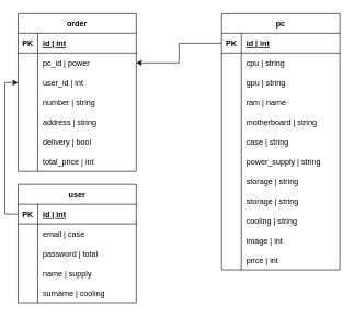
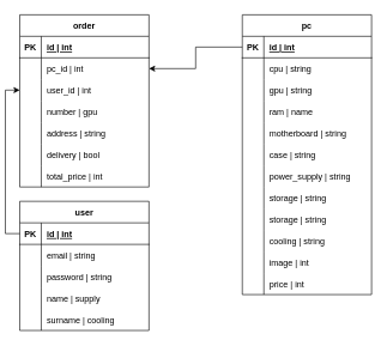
  <mxCell id="0" />
  <mxCell id="1" parent="0" />
  <mxCell id="2" value="order" style="shape=table;startSize=30;container=1;collapsible=1;childLayout=tableLayout;fixedRows=1;rowLines=0;fontStyle=1;align=center;resizeLast=1;" vertex="1" parent="1"><mxGeometry x="20" y="20" width="180" height="240" as="geometry" /></mxCell>
  <mxCell id="3" value="" style="shape=tableRow;horizontal=0;startSize=0;swimlaneHead=0;swimlaneBody=0;fillColor=none;collapsible=0;dropTarget=0;points=[[0,0.5],[1,0.5]];portConstraint=eastwest;top=0;left=0;right=0;bottom=1;" vertex="1" parent="2"><mxGeometry y="30" width="180" height="30" as="geometry" /></mxCell>
  <mxCell id="4" value="PK" style="shape=partialRectangle;connectable=0;fillColor=none;top=0;left=0;bottom=0;right=0;fontStyle=1;overflow=hidden;" vertex="1" parent="3"><mxGeometry width="30" height="30" as="geometry"><mxRectangle width="30" height="30" as="alternateBounds" /></mxGeometry></mxCell>
  <mxCell id="5" value="id | int" style="shape=partialRectangle;connectable=0;fillColor=none;top=0;left=0;bottom=0;right=0;align=left;spacingLeft=6;fontStyle=5;overflow=hidden;" vertex="1" parent="3"><mxGeometry x="30" width="150" height="30" as="geometry"><mxRectangle width="150" height="30" as="alternateBounds" /></mxGeometry></mxCell>
  <mxCell id="6" value="" style="shape=tableRow;horizontal=0;startSize=0;swimlaneHead=0;swimlaneBody=0;fillColor=none;collapsible=0;dropTarget=0;points=[[0,0.5],[1,0.5]];portConstraint=eastwest;top=0;left=0;right=0;bottom=0;" vertex="1" parent="2"><mxGeometry y="60" width="180" height="30" as="geometry" /></mxCell>
  <mxCell id="7" value="" style="shape=partialRectangle;connectable=0;fillColor=none;top=0;left=0;bottom=0;right=0;editable=1;overflow=hidden;" vertex="1" parent="6"><mxGeometry width="30" height="30" as="geometry"><mxRectangle width="30" height="30" as="alternateBounds" /></mxGeometry></mxCell>
- <mxCell id="8" value="pc_id | power" style="shape=partialRectangle;connectable=0;fillColor=none;top=0;left=0;bottom=0;right=0;align=left;spacingLeft=6;overflow=hidden;" vertex="1" parent="6"><mxGeometry x="30" width="150" height="30" as="geometry"><mxRectangle width="150" height="30" as="alternateBounds" /></mxGeometry></mxCell>
+ <mxCell id="8" value="pc_id | int" style="shape=partialRectangle;connectable=0;fillColor=none;top=0;left=0;bottom=0;right=0;align=left;spacingLeft=6;overflow=hidden;" vertex="1" parent="6"><mxGeometry x="30" width="150" height="30" as="geometry"><mxRectangle width="150" height="30" as="alternateBounds" /></mxGeometry></mxCell>
  <mxCell id="9" value="" style="shape=tableRow;horizontal=0;startSize=0;swimlaneHead=0;swimlaneBody=0;fillColor=none;collapsible=0;dropTarget=0;points=[[0,0.5],[1,0.5]];portConstraint=eastwest;top=0;left=0;right=0;bottom=0;" vertex="1" parent="2"><mxGeometry y="90" width="180" height="30" as="geometry" /></mxCell>
  <mxCell id="10" value="" style="shape=partialRectangle;connectable=0;fillColor=none;top=0;left=0;bottom=0;right=0;editable=1;overflow=hidden;" vertex="1" parent="9"><mxGeometry width="30" height="30" as="geometry"><mxRectangle width="30" height="30" as="alternateBounds" /></mxGeometry></mxCell>
  <mxCell id="11" value="user_id | int" style="shape=partialRectangle;connectable=0;fillColor=none;top=0;left=0;bottom=0;right=0;align=left;spacingLeft=6;overflow=hidden;" vertex="1" parent="9"><mxGeometry x="30" width="150" height="30" as="geometry"><mxRectangle width="150" height="30" as="alternateBounds" /></mxGeometry></mxCell>
  <mxCell id="12" value="" style="shape=tableRow;horizontal=0;startSize=0;swimlaneHead=0;swimlaneBody=0;fillColor=none;collapsible=0;dropTarget=0;points=[[0,0.5],[1,0.5]];portConstraint=eastwest;top=0;left=0;right=0;bottom=0;" vertex="1" parent="2"><mxGeometry y="120" width="180" height="30" as="geometry" /></mxCell>
  <mxCell id="13" value="" style="shape=partialRectangle;connectable=0;fillColor=none;top=0;left=0;bottom=0;right=0;editable=1;overflow=hidden;" vertex="1" parent="12"><mxGeometry width="30" height="30" as="geometry"><mxRectangle width="30" height="30" as="alternateBounds" /></mxGeometry></mxCell>
- <mxCell id="14" value="number | string" style="shape=partialRectangle;connectable=0;fillColor=none;top=0;left=0;bottom=0;right=0;align=left;spacingLeft=6;overflow=hidden;" vertex="1" parent="12"><mxGeometry x="30" width="150" height="30" as="geometry"><mxRectangle width="150" height="30" as="alternateBounds" /></mxGeometry></mxCell>
+ <mxCell id="14" value="number | gpu" style="shape=partialRectangle;connectable=0;fillColor=none;top=0;left=0;bottom=0;right=0;align=left;spacingLeft=6;overflow=hidden;" vertex="1" parent="12"><mxGeometry x="30" width="150" height="30" as="geometry"><mxRectangle width="150" height="30" as="alternateBounds" /></mxGeometry></mxCell>
  <mxCell id="15" value="" style="shape=tableRow;horizontal=0;startSize=0;swimlaneHead=0;swimlaneBody=0;fillColor=none;collapsible=0;dropTarget=0;points=[[0,0.5],[1,0.5]];portConstraint=eastwest;top=0;left=0;right=0;bottom=0;" vertex="1" parent="2"><mxGeometry y="150" width="180" height="30" as="geometry" /></mxCell>
  <mxCell id="16" value="" style="shape=partialRectangle;connectable=0;fillColor=none;top=0;left=0;bottom=0;right=0;editable=1;overflow=hidden;" vertex="1" parent="15"><mxGeometry width="30" height="30" as="geometry"><mxRectangle width="30" height="30" as="alternateBounds" /></mxGeometry></mxCell>
  <mxCell id="17" value="address | string" style="shape=partialRectangle;connectable=0;fillColor=none;top=0;left=0;bottom=0;right=0;align=left;spacingLeft=6;overflow=hidden;" vertex="1" parent="15"><mxGeometry x="30" width="150" height="30" as="geometry"><mxRectangle width="150" height="30" as="alternateBounds" /></mxGeometry></mxCell>
  <mxCell id="18" value="" style="shape=tableRow;horizontal=0;startSize=0;swimlaneHead=0;swimlaneBody=0;fillColor=none;collapsible=0;dropTarget=0;points=[[0,0.5],[1,0.5]];portConstraint=eastwest;top=0;left=0;right=0;bottom=0;" vertex="1" parent="2"><mxGeometry y="180" width="180" height="30" as="geometry" /></mxCell>
  <mxCell id="19" value="" style="shape=partialRectangle;connectable=0;fillColor=none;top=0;left=0;bottom=0;right=0;editable=1;overflow=hidden;" vertex="1" parent="18"><mxGeometry width="30" height="30" as="geometry"><mxRectangle width="30" height="30" as="alternateBounds" /></mxGeometry></mxCell>
  <mxCell id="20" value="delivery | bool" style="shape=partialRectangle;connectable=0;fillColor=none;top=0;left=0;bottom=0;right=0;align=left;spacingLeft=6;overflow=hidden;" vertex="1" parent="18"><mxGeometry x="30" width="150" height="30" as="geometry"><mxRectangle width="150" height="30" as="alternateBounds" /></mxGeometry></mxCell>
  <mxCell id="21" value="" style="shape=tableRow;horizontal=0;startSize=0;swimlaneHead=0;swimlaneBody=0;fillColor=none;collapsible=0;dropTarget=0;points=[[0,0.5],[1,0.5]];portConstraint=eastwest;top=0;left=0;right=0;bottom=0;" vertex="1" parent="2"><mxGeometry y="210" width="180" height="30" as="geometry" /></mxCell>
  <mxCell id="22" value="" style="shape=partialRectangle;connectable=0;fillColor=none;top=0;left=0;bottom=0;right=0;editable=1;overflow=hidden;" vertex="1" parent="21"><mxGeometry width="30" height="30" as="geometry"><mxRectangle width="30" height="30" as="alternateBounds" /></mxGeometry></mxCell>
  <mxCell id="23" value="total_price | int" style="shape=partialRectangle;connectable=0;fillColor=none;top=0;left=0;bottom=0;right=0;align=left;spacingLeft=6;overflow=hidden;" vertex="1" parent="21"><mxGeometry x="30" width="150" height="30" as="geometry"><mxRectangle width="150" height="30" as="alternateBounds" /></mxGeometry></mxCell>
  <mxCell id="24" value="pc" style="shape=table;startSize=30;container=1;collapsible=1;childLayout=tableLayout;fixedRows=1;rowLines=0;fontStyle=1;align=center;resizeLast=1;" vertex="1" parent="1"><mxGeometry x="330" y="20" width="180" height="390" as="geometry" /></mxCell>
  <mxCell id="25" value="" style="shape=tableRow;horizontal=0;startSize=0;swimlaneHead=0;swimlaneBody=0;fillColor=none;collapsible=0;dropTarget=0;points=[[0,0.5],[1,0.5]];portConstraint=eastwest;top=0;left=0;right=0;bottom=1;" vertex="1" parent="24"><mxGeometry y="30" width="180" height="30" as="geometry" /></mxCell>
  <mxCell id="26" value="PK" style="shape=partialRectangle;connectable=0;fillColor=none;top=0;left=0;bottom=0;right=0;fontStyle=1;overflow=hidden;" vertex="1" parent="25"><mxGeometry width="30" height="30" as="geometry"><mxRectangle width="30" height="30" as="alternateBounds" /></mxGeometry></mxCell>
  <mxCell id="27" value="id | int" style="shape=partialRectangle;connectable=0;fillColor=none;top=0;left=0;bottom=0;right=0;align=left;spacingLeft=6;fontStyle=5;overflow=hidden;" vertex="1" parent="25"><mxGeometry x="30" width="150" height="30" as="geometry"><mxRectangle width="150" height="30" as="alternateBounds" /></mxGeometry></mxCell>
  <mxCell id="28" value="" style="shape=tableRow;horizontal=0;startSize=0;swimlaneHead=0;swimlaneBody=0;fillColor=none;collapsible=0;dropTarget=0;points=[[0,0.5],[1,0.5]];portConstraint=eastwest;top=0;left=0;right=0;bottom=0;" vertex="1" parent="24"><mxGeometry y="60" width="180" height="30" as="geometry" /></mxCell>
  <mxCell id="29" value="" style="shape=partialRectangle;connectable=0;fillColor=none;top=0;left=0;bottom=0;right=0;editable=1;overflow=hidden;" vertex="1" parent="28"><mxGeometry width="30" height="30" as="geometry"><mxRectangle width="30" height="30" as="alternateBounds" /></mxGeometry></mxCell>
  <mxCell id="30" value="cpu | string" style="shape=partialRectangle;connectable=0;fillColor=none;top=0;left=0;bottom=0;right=0;align=left;spacingLeft=6;overflow=hidden;" vertex="1" parent="28"><mxGeometry x="30" width="150" height="30" as="geometry"><mxRectangle width="150" height="30" as="alternateBounds" /></mxGeometry></mxCell>
  <mxCell id="31" value="" style="shape=tableRow;horizontal=0;startSize=0;swimlaneHead=0;swimlaneBody=0;fillColor=none;collapsible=0;dropTarget=0;points=[[0,0.5],[1,0.5]];portConstraint=eastwest;top=0;left=0;right=0;bottom=0;" vertex="1" parent="24"><mxGeometry y="90" width="180" height="30" as="geometry" /></mxCell>
  <mxCell id="32" value="" style="shape=partialRectangle;connectable=0;fillColor=none;top=0;left=0;bottom=0;right=0;editable=1;overflow=hidden;" vertex="1" parent="31"><mxGeometry width="30" height="30" as="geometry"><mxRectangle width="30" height="30" as="alternateBounds" /></mxGeometry></mxCell>
  <mxCell id="33" value="gpu | string" style="shape=partialRectangle;connectable=0;fillColor=none;top=0;left=0;bottom=0;right=0;align=left;spacingLeft=6;overflow=hidden;" vertex="1" parent="31"><mxGeometry x="30" width="150" height="30" as="geometry"><mxRectangle width="150" height="30" as="alternateBounds" /></mxGeometry></mxCell>
  <mxCell id="34" value="" style="shape=tableRow;horizontal=0;startSize=0;swimlaneHead=0;swimlaneBody=0;fillColor=none;collapsible=0;dropTarget=0;points=[[0,0.5],[1,0.5]];portConstraint=eastwest;top=0;left=0;right=0;bottom=0;" vertex="1" parent="24"><mxGeometry y="120" width="180" height="30" as="geometry" /></mxCell>
  <mxCell id="35" value="" style="shape=partialRectangle;connectable=0;fillColor=none;top=0;left=0;bottom=0;right=0;editable=1;overflow=hidden;" vertex="1" parent="34"><mxGeometry width="30" height="30" as="geometry"><mxRectangle width="30" height="30" as="alternateBounds" /></mxGeometry></mxCell>
  <mxCell id="36" value="ram | name" style="shape=partialRectangle;connectable=0;fillColor=none;top=0;left=0;bottom=0;right=0;align=left;spacingLeft=6;overflow=hidden;" vertex="1" parent="34"><mxGeometry x="30" width="150" height="30" as="geometry"><mxRectangle width="150" height="30" as="alternateBounds" /></mxGeometry></mxCell>
  <mxCell id="37" value="" style="shape=tableRow;horizontal=0;startSize=0;swimlaneHead=0;swimlaneBody=0;fillColor=none;collapsible=0;dropTarget=0;points=[[0,0.5],[1,0.5]];portConstraint=eastwest;top=0;left=0;right=0;bottom=0;" vertex="1" parent="24"><mxGeometry y="150" width="180" height="30" as="geometry" /></mxCell>
  <mxCell id="38" value="" style="shape=partialRectangle;connectable=0;fillColor=none;top=0;left=0;bottom=0;right=0;editable=1;overflow=hidden;" vertex="1" parent="37"><mxGeometry width="30" height="30" as="geometry"><mxRectangle width="30" height="30" as="alternateBounds" /></mxGeometry></mxCell>
  <mxCell id="39" value="motherboard | string" style="shape=partialRectangle;connectable=0;fillColor=none;top=0;left=0;bottom=0;right=0;align=left;spacingLeft=6;overflow=hidden;" vertex="1" parent="37"><mxGeometry x="30" width="150" height="30" as="geometry"><mxRectangle width="150" height="30" as="alternateBounds" /></mxGeometry></mxCell>
  <mxCell id="40" value="" style="shape=tableRow;horizontal=0;startSize=0;swimlaneHead=0;swimlaneBody=0;fillColor=none;collapsible=0;dropTarget=0;points=[[0,0.5],[1,0.5]];portConstraint=eastwest;top=0;left=0;right=0;bottom=0;" vertex="1" parent="24"><mxGeometry y="180" width="180" height="30" as="geometry" /></mxCell>
  <mxCell id="41" value="" style="shape=partialRectangle;connectable=0;fillColor=none;top=0;left=0;bottom=0;right=0;editable=1;overflow=hidden;" vertex="1" parent="40"><mxGeometry width="30" height="30" as="geometry"><mxRectangle width="30" height="30" as="alternateBounds" /></mxGeometry></mxCell>
  <mxCell id="42" value="case | string" style="shape=partialRectangle;connectable=0;fillColor=none;top=0;left=0;bottom=0;right=0;align=left;spacingLeft=6;overflow=hidden;" vertex="1" parent="40"><mxGeometry x="30" width="150" height="30" as="geometry"><mxRectangle width="150" height="30" as="alternateBounds" /></mxGeometry></mxCell>
  <mxCell id="43" value="" style="shape=tableRow;horizontal=0;startSize=0;swimlaneHead=0;swimlaneBody=0;fillColor=none;collapsible=0;dropTarget=0;points=[[0,0.5],[1,0.5]];portConstraint=eastwest;top=0;left=0;right=0;bottom=0;" vertex="1" parent="24"><mxGeometry y="210" width="180" height="30" as="geometry" /></mxCell>
  <mxCell id="44" value="" style="shape=partialRectangle;connectable=0;fillColor=none;top=0;left=0;bottom=0;right=0;editable=1;overflow=hidden;" vertex="1" parent="43"><mxGeometry width="30" height="30" as="geometry"><mxRectangle width="30" height="30" as="alternateBounds" /></mxGeometry></mxCell>
  <mxCell id="45" value="power_supply | string" style="shape=partialRectangle;connectable=0;fillColor=none;top=0;left=0;bottom=0;right=0;align=left;spacingLeft=6;overflow=hidden;" vertex="1" parent="43"><mxGeometry x="30" width="150" height="30" as="geometry"><mxRectangle width="150" height="30" as="alternateBounds" /></mxGeometry></mxCell>
  <mxCell id="46" value="" style="shape=tableRow;horizontal=0;startSize=0;swimlaneHead=0;swimlaneBody=0;fillColor=none;collapsible=0;dropTarget=0;points=[[0,0.5],[1,0.5]];portConstraint=eastwest;top=0;left=0;right=0;bottom=0;" vertex="1" parent="24"><mxGeometry y="240" width="180" height="30" as="geometry" /></mxCell>
  <mxCell id="47" value="" style="shape=partialRectangle;connectable=0;fillColor=none;top=0;left=0;bottom=0;right=0;editable=1;overflow=hidden;" vertex="1" parent="46"><mxGeometry width="30" height="30" as="geometry"><mxRectangle width="30" height="30" as="alternateBounds" /></mxGeometry></mxCell>
  <mxCell id="48" value="storage | string" style="shape=partialRectangle;connectable=0;fillColor=none;top=0;left=0;bottom=0;right=0;align=left;spacingLeft=6;overflow=hidden;" vertex="1" parent="46"><mxGeometry x="30" width="150" height="30" as="geometry"><mxRectangle width="150" height="30" as="alternateBounds" /></mxGeometry></mxCell>
  <mxCell id="49" value="" style="shape=tableRow;horizontal=0;startSize=0;swimlaneHead=0;swimlaneBody=0;fillColor=none;collapsible=0;dropTarget=0;points=[[0,0.5],[1,0.5]];portConstraint=eastwest;top=0;left=0;right=0;bottom=0;" vertex="1" parent="24"><mxGeometry y="270" width="180" height="30" as="geometry" /></mxCell>
  <mxCell id="50" value="" style="shape=partialRectangle;connectable=0;fillColor=none;top=0;left=0;bottom=0;right=0;editable=1;overflow=hidden;" vertex="1" parent="49"><mxGeometry width="30" height="30" as="geometry"><mxRectangle width="30" height="30" as="alternateBounds" /></mxGeometry></mxCell>
  <mxCell id="51" value="storage | string" style="shape=partialRectangle;connectable=0;fillColor=none;top=0;left=0;bottom=0;right=0;align=left;spacingLeft=6;overflow=hidden;" vertex="1" parent="49"><mxGeometry x="30" width="150" height="30" as="geometry"><mxRectangle width="150" height="30" as="alternateBounds" /></mxGeometry></mxCell>
  <mxCell id="52" value="" style="shape=tableRow;horizontal=0;startSize=0;swimlaneHead=0;swimlaneBody=0;fillColor=none;collapsible=0;dropTarget=0;points=[[0,0.5],[1,0.5]];portConstraint=eastwest;top=0;left=0;right=0;bottom=0;" vertex="1" parent="24"><mxGeometry y="300" width="180" height="30" as="geometry" /></mxCell>
  <mxCell id="53" value="" style="shape=partialRectangle;connectable=0;fillColor=none;top=0;left=0;bottom=0;right=0;editable=1;overflow=hidden;" vertex="1" parent="52"><mxGeometry width="30" height="30" as="geometry"><mxRectangle width="30" height="30" as="alternateBounds" /></mxGeometry></mxCell>
  <mxCell id="54" value="cooling | string" style="shape=partialRectangle;connectable=0;fillColor=none;top=0;left=0;bottom=0;right=0;align=left;spacingLeft=6;overflow=hidden;" vertex="1" parent="52"><mxGeometry x="30" width="150" height="30" as="geometry"><mxRectangle width="150" height="30" as="alternateBounds" /></mxGeometry></mxCell>
  <mxCell id="55" value="" style="shape=tableRow;horizontal=0;startSize=0;swimlaneHead=0;swimlaneBody=0;fillColor=none;collapsible=0;dropTarget=0;points=[[0,0.5],[1,0.5]];portConstraint=eastwest;top=0;left=0;right=0;bottom=0;" vertex="1" parent="24"><mxGeometry y="330" width="180" height="30" as="geometry" /></mxCell>
  <mxCell id="56" value="" style="shape=partialRectangle;connectable=0;fillColor=none;top=0;left=0;bottom=0;right=0;editable=1;overflow=hidden;" vertex="1" parent="55"><mxGeometry width="30" height="30" as="geometry"><mxRectangle width="30" height="30" as="alternateBounds" /></mxGeometry></mxCell>
  <mxCell id="57" value="image | int" style="shape=partialRectangle;connectable=0;fillColor=none;top=0;left=0;bottom=0;right=0;align=left;spacingLeft=6;overflow=hidden;" vertex="1" parent="55"><mxGeometry x="30" width="150" height="30" as="geometry"><mxRectangle width="150" height="30" as="alternateBounds" /></mxGeometry></mxCell>
  <mxCell id="58" value="" style="shape=tableRow;horizontal=0;startSize=0;swimlaneHead=0;swimlaneBody=0;fillColor=none;collapsible=0;dropTarget=0;points=[[0,0.5],[1,0.5]];portConstraint=eastwest;top=0;left=0;right=0;bottom=0;" vertex="1" parent="24"><mxGeometry y="360" width="180" height="30" as="geometry" /></mxCell>
  <mxCell id="59" value="" style="shape=partialRectangle;connectable=0;fillColor=none;top=0;left=0;bottom=0;right=0;editable=1;overflow=hidden;" vertex="1" parent="58"><mxGeometry width="30" height="30" as="geometry"><mxRectangle width="30" height="30" as="alternateBounds" /></mxGeometry></mxCell>
  <mxCell id="60" value="price | int" style="shape=partialRectangle;connectable=0;fillColor=none;top=0;left=0;bottom=0;right=0;align=left;spacingLeft=6;overflow=hidden;" vertex="1" parent="58"><mxGeometry x="30" width="150" height="30" as="geometry"><mxRectangle width="150" height="30" as="alternateBounds" /></mxGeometry></mxCell>
  <mxCell id="61" style="edgeStyle=orthogonalEdgeStyle;rounded=0;orthogonalLoop=1;jettySize=auto;html=1;exitX=0;exitY=0.5;exitDx=0;exitDy=0;entryX=1;entryY=0.5;entryDx=0;entryDy=0;" edge="1" parent="1" source="25" target="6"><mxGeometry relative="1" as="geometry" /></mxCell>
  <mxCell id="62" value="user" style="shape=table;startSize=30;container=1;collapsible=1;childLayout=tableLayout;fixedRows=1;rowLines=0;fontStyle=1;align=center;resizeLast=1;" vertex="1" parent="1"><mxGeometry x="20" y="280" width="180" height="180" as="geometry" /></mxCell>
  <mxCell id="63" value="" style="shape=tableRow;horizontal=0;startSize=0;swimlaneHead=0;swimlaneBody=0;fillColor=none;collapsible=0;dropTarget=0;points=[[0,0.5],[1,0.5]];portConstraint=eastwest;top=0;left=0;right=0;bottom=1;" vertex="1" parent="62"><mxGeometry y="30" width="180" height="30" as="geometry" /></mxCell>
  <mxCell id="64" value="PK" style="shape=partialRectangle;connectable=0;fillColor=none;top=0;left=0;bottom=0;right=0;fontStyle=1;overflow=hidden;" vertex="1" parent="63"><mxGeometry width="30" height="30" as="geometry"><mxRectangle width="30" height="30" as="alternateBounds" /></mxGeometry></mxCell>
  <mxCell id="65" value="id | int" style="shape=partialRectangle;connectable=0;fillColor=none;top=0;left=0;bottom=0;right=0;align=left;spacingLeft=6;fontStyle=5;overflow=hidden;" vertex="1" parent="63"><mxGeometry x="30" width="150" height="30" as="geometry"><mxRectangle width="150" height="30" as="alternateBounds" /></mxGeometry></mxCell>
  <mxCell id="66" value="" style="shape=tableRow;horizontal=0;startSize=0;swimlaneHead=0;swimlaneBody=0;fillColor=none;collapsible=0;dropTarget=0;points=[[0,0.5],[1,0.5]];portConstraint=eastwest;top=0;left=0;right=0;bottom=0;" vertex="1" parent="62"><mxGeometry y="60" width="180" height="30" as="geometry" /></mxCell>
  <mxCell id="67" value="" style="shape=partialRectangle;connectable=0;fillColor=none;top=0;left=0;bottom=0;right=0;editable=1;overflow=hidden;" vertex="1" parent="66"><mxGeometry width="30" height="30" as="geometry"><mxRectangle width="30" height="30" as="alternateBounds" /></mxGeometry></mxCell>
- <mxCell id="68" value="email | case" style="shape=partialRectangle;connectable=0;fillColor=none;top=0;left=0;bottom=0;right=0;align=left;spacingLeft=6;overflow=hidden;" vertex="1" parent="66"><mxGeometry x="30" width="150" height="30" as="geometry"><mxRectangle width="150" height="30" as="alternateBounds" /></mxGeometry></mxCell>
+ <mxCell id="68" value="email | string" style="shape=partialRectangle;connectable=0;fillColor=none;top=0;left=0;bottom=0;right=0;align=left;spacingLeft=6;overflow=hidden;" vertex="1" parent="66"><mxGeometry x="30" width="150" height="30" as="geometry"><mxRectangle width="150" height="30" as="alternateBounds" /></mxGeometry></mxCell>
  <mxCell id="69" value="" style="shape=tableRow;horizontal=0;startSize=0;swimlaneHead=0;swimlaneBody=0;fillColor=none;collapsible=0;dropTarget=0;points=[[0,0.5],[1,0.5]];portConstraint=eastwest;top=0;left=0;right=0;bottom=0;" vertex="1" parent="62"><mxGeometry y="90" width="180" height="30" as="geometry" /></mxCell>
  <mxCell id="70" value="" style="shape=partialRectangle;connectable=0;fillColor=none;top=0;left=0;bottom=0;right=0;editable=1;overflow=hidden;" vertex="1" parent="69"><mxGeometry width="30" height="30" as="geometry"><mxRectangle width="30" height="30" as="alternateBounds" /></mxGeometry></mxCell>
- <mxCell id="71" value="password | total" style="shape=partialRectangle;connectable=0;fillColor=none;top=0;left=0;bottom=0;right=0;align=left;spacingLeft=6;overflow=hidden;" vertex="1" parent="69"><mxGeometry x="30" width="150" height="30" as="geometry"><mxRectangle width="150" height="30" as="alternateBounds" /></mxGeometry></mxCell>
+ <mxCell id="71" value="password | string" style="shape=partialRectangle;connectable=0;fillColor=none;top=0;left=0;bottom=0;right=0;align=left;spacingLeft=6;overflow=hidden;" vertex="1" parent="69"><mxGeometry x="30" width="150" height="30" as="geometry"><mxRectangle width="150" height="30" as="alternateBounds" /></mxGeometry></mxCell>
  <mxCell id="72" value="" style="shape=tableRow;horizontal=0;startSize=0;swimlaneHead=0;swimlaneBody=0;fillColor=none;collapsible=0;dropTarget=0;points=[[0,0.5],[1,0.5]];portConstraint=eastwest;top=0;left=0;right=0;bottom=0;" vertex="1" parent="62"><mxGeometry y="120" width="180" height="30" as="geometry" /></mxCell>
  <mxCell id="73" value="" style="shape=partialRectangle;connectable=0;fillColor=none;top=0;left=0;bottom=0;right=0;editable=1;overflow=hidden;" vertex="1" parent="72"><mxGeometry width="30" height="30" as="geometry"><mxRectangle width="30" height="30" as="alternateBounds" /></mxGeometry></mxCell>
  <mxCell id="74" value="name | supply" style="shape=partialRectangle;connectable=0;fillColor=none;top=0;left=0;bottom=0;right=0;align=left;spacingLeft=6;overflow=hidden;" vertex="1" parent="72"><mxGeometry x="30" width="150" height="30" as="geometry"><mxRectangle width="150" height="30" as="alternateBounds" /></mxGeometry></mxCell>
  <mxCell id="75" value="" style="shape=tableRow;horizontal=0;startSize=0;swimlaneHead=0;swimlaneBody=0;fillColor=none;collapsible=0;dropTarget=0;points=[[0,0.5],[1,0.5]];portConstraint=eastwest;top=0;left=0;right=0;bottom=0;" vertex="1" parent="62"><mxGeometry y="150" width="180" height="30" as="geometry" /></mxCell>
  <mxCell id="76" value="" style="shape=partialRectangle;connectable=0;fillColor=none;top=0;left=0;bottom=0;right=0;editable=1;overflow=hidden;" vertex="1" parent="75"><mxGeometry width="30" height="30" as="geometry"><mxRectangle width="30" height="30" as="alternateBounds" /></mxGeometry></mxCell>
  <mxCell id="77" value="surname | cooling" style="shape=partialRectangle;connectable=0;fillColor=none;top=0;left=0;bottom=0;right=0;align=left;spacingLeft=6;overflow=hidden;" vertex="1" parent="75"><mxGeometry x="30" width="150" height="30" as="geometry"><mxRectangle width="150" height="30" as="alternateBounds" /></mxGeometry></mxCell>
  <mxCell id="78" style="edgeStyle=orthogonalEdgeStyle;rounded=0;orthogonalLoop=1;jettySize=auto;html=1;entryX=0;entryY=0.5;entryDx=0;entryDy=0;" edge="1" parent="1" source="63" target="9"><mxGeometry relative="1" as="geometry" /></mxCell>
